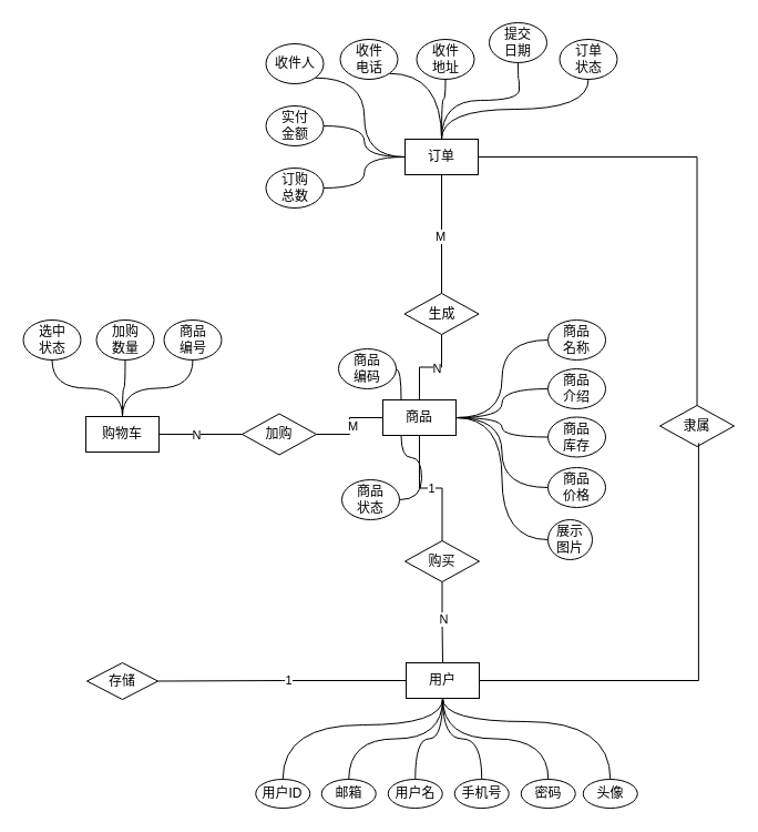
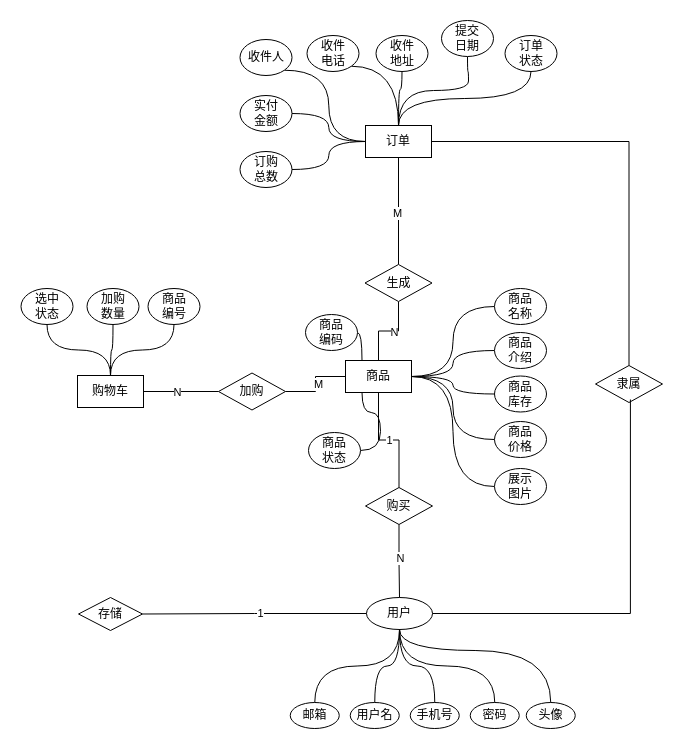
  <mxCell id="0" />
  <mxCell id="1" parent="0" />
- <mxCell id="2" value="用户" style="whiteSpace=wrap;html=1;align=center;" vertex="1" parent="1"><mxGeometry x="366" y="597" width="66" height="32" as="geometry" /></mxCell>
+ <mxCell id="2" value="用户" style="ellipse;whiteSpace=wrap;html=1;align=center;" vertex="1" parent="1"><mxGeometry x="366" y="597" width="66" height="32" as="geometry" /></mxCell>
  <mxCell id="3" style="edgeStyle=orthogonalEdgeStyle;rounded=0;orthogonalLoop=1;jettySize=auto;html=1;exitX=0.5;exitY=0;exitDx=0;exitDy=0;entryX=0.5;entryY=1;entryDx=0;entryDy=0;endArrow=none;endFill=0;" edge="1" parent="1" source="6" target="19"><mxGeometry relative="1" as="geometry" /></mxCell>
  <mxCell id="4" value="N" style="edgeLabel;html=1;align=center;verticalAlign=middle;resizable=0;points=[];" vertex="1" connectable="0" parent="3"><mxGeometry x="0.144" y="-1" relative="1" as="geometry"><mxPoint as="offset" /></mxGeometry></mxCell>
  <mxCell id="5" style="edgeStyle=orthogonalEdgeStyle;curved=1;rounded=0;orthogonalLoop=1;jettySize=auto;html=1;exitX=1;exitY=0.5;exitDx=0;exitDy=0;entryX=0;entryY=0.5;entryDx=0;entryDy=0;strokeColor=default;align=center;verticalAlign=middle;fontFamily=Helvetica;fontSize=11;fontColor=default;labelBackgroundColor=default;endArrow=none;endFill=0;" edge="1" parent="1" source="6" target="60"><mxGeometry relative="1" as="geometry" /></mxCell>
  <mxCell id="6" value="商品" style="whiteSpace=wrap;html=1;align=center;" vertex="1" parent="1"><mxGeometry x="345" y="360" width="66" height="32" as="geometry" /></mxCell>
  <mxCell id="7" style="edgeStyle=orthogonalEdgeStyle;rounded=0;orthogonalLoop=1;jettySize=auto;html=1;exitX=1;exitY=0.5;exitDx=0;exitDy=0;endArrow=none;endFill=0;" edge="1" parent="1" source="9" target="22"><mxGeometry relative="1" as="geometry" /></mxCell>
  <mxCell id="8" value="N" style="edgeLabel;html=1;align=center;verticalAlign=middle;resizable=0;points=[];" vertex="1" connectable="0" parent="7"><mxGeometry x="-0.303" relative="1" as="geometry"><mxPoint x="7" as="offset" /></mxGeometry></mxCell>
  <mxCell id="9" value="购物车" style="whiteSpace=wrap;html=1;align=center;" vertex="1" parent="1"><mxGeometry x="77" y="375" width="66" height="32" as="geometry" /></mxCell>
  <mxCell id="10" value="订单" style="whiteSpace=wrap;html=1;align=center;" vertex="1" parent="1"><mxGeometry x="365" y="125" width="66" height="32" as="geometry" /></mxCell>
  <mxCell id="11" style="edgeStyle=orthogonalEdgeStyle;rounded=0;orthogonalLoop=1;jettySize=auto;html=1;exitX=0.5;exitY=0;exitDx=0;exitDy=0;endArrow=none;endFill=0;" edge="1" parent="1" source="15" target="6"><mxGeometry relative="1" as="geometry" /></mxCell>
  <mxCell id="12" value="1" style="edgeLabel;html=1;align=center;verticalAlign=middle;resizable=0;points=[];" vertex="1" connectable="0" parent="11"><mxGeometry x="0.008" relative="1" as="geometry"><mxPoint as="offset" /></mxGeometry></mxCell>
  <mxCell id="13" style="edgeStyle=orthogonalEdgeStyle;rounded=0;orthogonalLoop=1;jettySize=auto;html=1;exitX=0.5;exitY=1;exitDx=0;exitDy=0;entryX=0.5;entryY=0;entryDx=0;entryDy=0;endArrow=none;endFill=0;" edge="1" parent="1" source="15" target="2"><mxGeometry relative="1" as="geometry" /></mxCell>
  <mxCell id="14" value="N" style="edgeLabel;html=1;align=center;verticalAlign=middle;resizable=0;points=[];" vertex="1" connectable="0" parent="13"><mxGeometry x="-0.106" y="1" relative="1" as="geometry"><mxPoint as="offset" /></mxGeometry></mxCell>
  <mxCell id="15" value="购买" style="shape=rhombus;perimeter=rhombusPerimeter;whiteSpace=wrap;html=1;align=center;" vertex="1" parent="1"><mxGeometry x="365" y="487" width="67" height="37" as="geometry" /></mxCell>
  <mxCell id="16" value="存储" style="shape=rhombus;perimeter=rhombusPerimeter;whiteSpace=wrap;html=1;align=center;" vertex="1" parent="1"><mxGeometry x="78" y="597" width="64" height="33" as="geometry" /></mxCell>
  <mxCell id="17" style="edgeStyle=orthogonalEdgeStyle;rounded=0;orthogonalLoop=1;jettySize=auto;html=1;exitX=0.5;exitY=0;exitDx=0;exitDy=0;endArrow=none;endFill=0;" edge="1" parent="1" source="19" target="10"><mxGeometry relative="1" as="geometry" /></mxCell>
  <mxCell id="18" value="M" style="edgeLabel;html=1;align=center;verticalAlign=middle;resizable=0;points=[];" vertex="1" connectable="0" parent="17"><mxGeometry x="-0.023" y="2" relative="1" as="geometry"><mxPoint as="offset" /></mxGeometry></mxCell>
  <mxCell id="19" value="生成" style="shape=rhombus;perimeter=rhombusPerimeter;whiteSpace=wrap;html=1;align=center;" vertex="1" parent="1"><mxGeometry x="364.5" y="264" width="67" height="37" as="geometry" /></mxCell>
  <mxCell id="20" style="edgeStyle=orthogonalEdgeStyle;rounded=0;orthogonalLoop=1;jettySize=auto;html=1;exitX=1;exitY=0.5;exitDx=0;exitDy=0;endArrow=none;endFill=0;" edge="1" parent="1" source="22" target="6"><mxGeometry relative="1" as="geometry" /></mxCell>
  <mxCell id="21" value="M" style="edgeLabel;html=1;align=center;verticalAlign=middle;resizable=0;points=[];" vertex="1" connectable="0" parent="20"><mxGeometry x="0.015" y="-2" relative="1" as="geometry"><mxPoint as="offset" /></mxGeometry></mxCell>
  <mxCell id="22" value="加购" style="shape=rhombus;perimeter=rhombusPerimeter;whiteSpace=wrap;html=1;align=center;" vertex="1" parent="1"><mxGeometry x="218" y="372.5" width="67" height="37" as="geometry" /></mxCell>
  <mxCell id="23" style="edgeStyle=orthogonalEdgeStyle;rounded=0;orthogonalLoop=1;jettySize=auto;html=1;exitX=0.5;exitY=0;exitDx=0;exitDy=0;entryX=1;entryY=0.5;entryDx=0;entryDy=0;endArrow=none;endFill=0;" edge="1" parent="1" source="24" target="10"><mxGeometry relative="1" as="geometry" /></mxCell>
  <mxCell id="24" value="隶属" style="shape=rhombus;perimeter=rhombusPerimeter;whiteSpace=wrap;html=1;align=center;" vertex="1" parent="1"><mxGeometry x="595" y="365" width="67" height="37" as="geometry" /></mxCell>
  <mxCell id="25" style="edgeStyle=orthogonalEdgeStyle;rounded=0;orthogonalLoop=1;jettySize=auto;html=1;exitX=1;exitY=0.5;exitDx=0;exitDy=0;entryX=0.521;entryY=0.919;entryDx=0;entryDy=0;entryPerimeter=0;endArrow=none;endFill=0;" edge="1" parent="1" source="2" target="24"><mxGeometry relative="1" as="geometry" /></mxCell>
  <mxCell id="26" style="edgeStyle=orthogonalEdgeStyle;rounded=0;orthogonalLoop=1;jettySize=auto;html=1;exitX=0;exitY=0.5;exitDx=0;exitDy=0;entryX=1;entryY=0.5;entryDx=0;entryDy=0;endArrow=none;endFill=0;" edge="1" parent="1" source="2" target="16"><mxGeometry relative="1" as="geometry" /></mxCell>
  <mxCell id="27" value="1" style="edgeLabel;html=1;align=center;verticalAlign=middle;resizable=0;points=[];" vertex="1" connectable="0" parent="26"><mxGeometry x="-0.048" y="-1" relative="1" as="geometry"><mxPoint as="offset" /></mxGeometry></mxCell>
  <mxCell id="28" style="edgeStyle=orthogonalEdgeStyle;rounded=0;orthogonalLoop=1;jettySize=auto;html=1;exitX=0.5;exitY=0;exitDx=0;exitDy=0;curved=1;strokeColor=default;endArrow=none;endFill=0;" edge="1" parent="1" source="29" target="2"><mxGeometry relative="1" as="geometry" /></mxCell>
  <mxCell id="29" value="用户名" style="ellipse;whiteSpace=wrap;html=1;align=center;" vertex="1" parent="1"><mxGeometry x="349.75" y="702" width="49" height="26" as="geometry" /></mxCell>
  <mxCell id="30" style="edgeStyle=orthogonalEdgeStyle;rounded=0;orthogonalLoop=1;jettySize=auto;html=1;exitX=0.5;exitY=0;exitDx=0;exitDy=0;curved=1;endArrow=none;endFill=0;" edge="1" parent="1" source="31" target="2"><mxGeometry relative="1" as="geometry" /></mxCell>
  <mxCell id="31" value="手机号" style="ellipse;whiteSpace=wrap;html=1;align=center;" vertex="1" parent="1"><mxGeometry x="409.75" y="702" width="49" height="26" as="geometry" /></mxCell>
  <mxCell id="32" style="edgeStyle=orthogonalEdgeStyle;curved=1;rounded=0;orthogonalLoop=1;jettySize=auto;html=1;exitX=0.5;exitY=0;exitDx=0;exitDy=0;strokeColor=default;align=center;verticalAlign=middle;fontFamily=Helvetica;fontSize=11;fontColor=default;labelBackgroundColor=default;endArrow=none;endFill=0;" edge="1" parent="1" source="33" target="2"><mxGeometry relative="1" as="geometry" /></mxCell>
  <mxCell id="33" value="密码" style="ellipse;whiteSpace=wrap;html=1;align=center;" vertex="1" parent="1"><mxGeometry x="469.75" y="702" width="49" height="26" as="geometry" /></mxCell>
  <mxCell id="34" style="edgeStyle=orthogonalEdgeStyle;curved=1;rounded=0;orthogonalLoop=1;jettySize=auto;html=1;exitX=0.5;exitY=0;exitDx=0;exitDy=0;strokeColor=default;align=center;verticalAlign=middle;fontFamily=Helvetica;fontSize=11;fontColor=default;labelBackgroundColor=default;endArrow=none;endFill=0;" edge="1" parent="1" source="35" target="2"><mxGeometry relative="1" as="geometry"><Array as="points"><mxPoint x="550" y="650" /><mxPoint x="399" y="650" /></Array></mxGeometry></mxCell>
  <mxCell id="35" value="头像" style="ellipse;whiteSpace=wrap;html=1;align=center;" vertex="1" parent="1"><mxGeometry x="525.75" y="702" width="49" height="26" as="geometry" /></mxCell>
  <mxCell id="36" style="edgeStyle=orthogonalEdgeStyle;rounded=0;orthogonalLoop=1;jettySize=auto;html=1;exitX=0.5;exitY=0;exitDx=0;exitDy=0;curved=1;endArrow=none;endFill=0;" edge="1" parent="1" source="37" target="2"><mxGeometry relative="1" as="geometry" /></mxCell>
  <mxCell id="37" value="邮箱" style="ellipse;whiteSpace=wrap;html=1;align=center;" vertex="1" parent="1"><mxGeometry x="289.75" y="702" width="49" height="26" as="geometry" /></mxCell>
  <mxCell id="38" style="edgeStyle=orthogonalEdgeStyle;curved=1;rounded=0;orthogonalLoop=1;jettySize=auto;html=1;exitX=0.5;exitY=1;exitDx=0;exitDy=0;strokeColor=default;align=center;verticalAlign=middle;fontFamily=Helvetica;fontSize=11;fontColor=default;labelBackgroundColor=default;endArrow=none;endFill=0;" edge="1" parent="1" source="39" target="9"><mxGeometry relative="1" as="geometry" /></mxCell>
  <mxCell id="39" value="加购&lt;div&gt;数量&lt;/div&gt;" style="ellipse;whiteSpace=wrap;html=1;align=center;" vertex="1" parent="1"><mxGeometry x="86.5" y="288" width="52" height="36" as="geometry" /></mxCell>
  <mxCell id="40" style="edgeStyle=orthogonalEdgeStyle;curved=1;rounded=0;orthogonalLoop=1;jettySize=auto;html=1;exitX=0.5;exitY=1;exitDx=0;exitDy=0;strokeColor=default;align=center;verticalAlign=middle;fontFamily=Helvetica;fontSize=11;fontColor=default;labelBackgroundColor=default;endArrow=none;endFill=0;" edge="1" parent="1" source="41" target="9"><mxGeometry relative="1" as="geometry" /></mxCell>
  <mxCell id="41" value="商品&lt;div&gt;编号&lt;/div&gt;" style="ellipse;whiteSpace=wrap;html=1;align=center;" vertex="1" parent="1"><mxGeometry x="147.5" y="288" width="52" height="36" as="geometry" /></mxCell>
  <mxCell id="42" style="edgeStyle=orthogonalEdgeStyle;curved=1;rounded=0;orthogonalLoop=1;jettySize=auto;html=1;exitX=1;exitY=1;exitDx=0;exitDy=0;entryX=0;entryY=0.5;entryDx=0;entryDy=0;strokeColor=default;align=center;verticalAlign=middle;fontFamily=Helvetica;fontSize=11;fontColor=default;labelBackgroundColor=default;endArrow=none;endFill=0;" edge="1" parent="1" source="43" target="10"><mxGeometry relative="1" as="geometry" /></mxCell>
  <mxCell id="43" value="收件人" style="ellipse;whiteSpace=wrap;html=1;align=center;" vertex="1" parent="1"><mxGeometry x="239.5" y="39" width="52" height="36" as="geometry" /></mxCell>
  <mxCell id="44" style="edgeStyle=orthogonalEdgeStyle;curved=1;rounded=0;orthogonalLoop=1;jettySize=auto;html=1;exitX=1;exitY=1;exitDx=0;exitDy=0;entryX=0.5;entryY=0;entryDx=0;entryDy=0;strokeColor=default;align=center;verticalAlign=middle;fontFamily=Helvetica;fontSize=11;fontColor=default;labelBackgroundColor=default;endArrow=none;endFill=0;" edge="1" parent="1" source="45" target="10"><mxGeometry relative="1" as="geometry" /></mxCell>
  <mxCell id="45" value="收件&lt;div&gt;电话&lt;/div&gt;" style="ellipse;whiteSpace=wrap;html=1;align=center;" vertex="1" parent="1"><mxGeometry x="306.5" y="35" width="52" height="36" as="geometry" /></mxCell>
  <mxCell id="46" style="edgeStyle=orthogonalEdgeStyle;curved=1;rounded=0;orthogonalLoop=1;jettySize=auto;html=1;exitX=0.5;exitY=1;exitDx=0;exitDy=0;entryX=0.5;entryY=0;entryDx=0;entryDy=0;strokeColor=default;align=center;verticalAlign=middle;fontFamily=Helvetica;fontSize=11;fontColor=default;labelBackgroundColor=default;endArrow=none;endFill=0;" edge="1" parent="1" source="47" target="10"><mxGeometry relative="1" as="geometry"><Array as="points"><mxPoint x="402" y="89" /><mxPoint x="398" y="89" /></Array></mxGeometry></mxCell>
  <mxCell id="47" value="收件&lt;div&gt;地址&lt;/div&gt;" style="ellipse;whiteSpace=wrap;html=1;align=center;" vertex="1" parent="1"><mxGeometry x="375.5" y="35" width="52" height="36" as="geometry" /></mxCell>
  <mxCell id="48" style="edgeStyle=orthogonalEdgeStyle;curved=1;rounded=0;orthogonalLoop=1;jettySize=auto;html=1;exitX=0.5;exitY=1;exitDx=0;exitDy=0;entryX=0.5;entryY=0;entryDx=0;entryDy=0;strokeColor=default;align=center;verticalAlign=middle;fontFamily=Helvetica;fontSize=11;fontColor=default;labelBackgroundColor=default;endArrow=none;endFill=0;" edge="1" parent="1" source="49" target="10"><mxGeometry relative="1" as="geometry"><Array as="points"><mxPoint x="468" y="71" /><mxPoint x="468" y="90" /><mxPoint x="398" y="90" /></Array></mxGeometry></mxCell>
  <mxCell id="49" value="提交&lt;div&gt;日期&lt;/div&gt;" style="ellipse;whiteSpace=wrap;html=1;align=center;" vertex="1" parent="1"><mxGeometry x="441" y="20" width="52" height="36" as="geometry" /></mxCell>
  <mxCell id="50" style="edgeStyle=orthogonalEdgeStyle;curved=1;rounded=0;orthogonalLoop=1;jettySize=auto;html=1;exitX=0.5;exitY=1;exitDx=0;exitDy=0;strokeColor=default;align=center;verticalAlign=middle;fontFamily=Helvetica;fontSize=11;fontColor=default;labelBackgroundColor=default;endArrow=none;endFill=0;" edge="1" parent="1" source="51" target="9"><mxGeometry relative="1" as="geometry" /></mxCell>
  <mxCell id="51" value="选中&lt;div&gt;状态&lt;/div&gt;" style="ellipse;whiteSpace=wrap;html=1;align=center;" vertex="1" parent="1"><mxGeometry x="20.5" y="288" width="52" height="36" as="geometry" /></mxCell>
  <mxCell id="52" style="edgeStyle=orthogonalEdgeStyle;curved=1;rounded=0;orthogonalLoop=1;jettySize=auto;html=1;exitX=0.5;exitY=1;exitDx=0;exitDy=0;strokeColor=default;align=center;verticalAlign=middle;fontFamily=Helvetica;fontSize=11;fontColor=default;labelBackgroundColor=default;endArrow=none;endFill=0;" edge="1" parent="1" source="53" target="10"><mxGeometry relative="1" as="geometry" /></mxCell>
  <mxCell id="53" value="订单&lt;div&gt;状态&lt;/div&gt;" style="ellipse;whiteSpace=wrap;html=1;align=center;" vertex="1" parent="1"><mxGeometry x="504.5" y="35" width="52" height="36" as="geometry" /></mxCell>
  <mxCell id="54" style="edgeStyle=orthogonalEdgeStyle;curved=1;rounded=0;orthogonalLoop=1;jettySize=auto;html=1;exitX=1;exitY=0.5;exitDx=0;exitDy=0;strokeColor=default;align=center;verticalAlign=middle;fontFamily=Helvetica;fontSize=11;fontColor=default;labelBackgroundColor=default;endArrow=none;endFill=0;" edge="1" parent="1" source="55" target="10"><mxGeometry relative="1" as="geometry" /></mxCell>
  <mxCell id="55" value="实付&lt;div&gt;金额&lt;/div&gt;" style="ellipse;whiteSpace=wrap;html=1;align=center;" vertex="1" parent="1"><mxGeometry x="239.5" y="95" width="52" height="36" as="geometry" /></mxCell>
  <mxCell id="56" style="edgeStyle=orthogonalEdgeStyle;curved=1;rounded=0;orthogonalLoop=1;jettySize=auto;html=1;exitX=1;exitY=0.5;exitDx=0;exitDy=0;entryX=0;entryY=0.5;entryDx=0;entryDy=0;strokeColor=default;align=center;verticalAlign=middle;fontFamily=Helvetica;fontSize=11;fontColor=default;labelBackgroundColor=default;endArrow=none;endFill=0;" edge="1" parent="1" source="57" target="10"><mxGeometry relative="1" as="geometry" /></mxCell>
  <mxCell id="57" value="订购&lt;div&gt;总数&lt;/div&gt;" style="ellipse;whiteSpace=wrap;html=1;align=center;" vertex="1" parent="1"><mxGeometry x="239.5" y="151" width="52" height="36" as="geometry" /></mxCell>
  <mxCell id="58" style="edgeStyle=orthogonalEdgeStyle;curved=1;rounded=0;orthogonalLoop=1;jettySize=auto;html=1;exitX=0;exitY=0.5;exitDx=0;exitDy=0;entryX=1;entryY=0.5;entryDx=0;entryDy=0;strokeColor=default;align=center;verticalAlign=middle;fontFamily=Helvetica;fontSize=11;fontColor=default;labelBackgroundColor=default;endArrow=none;endFill=0;" edge="1" parent="1" source="59" target="6"><mxGeometry relative="1" as="geometry" /></mxCell>
  <mxCell id="59" value="商品&lt;div&gt;名称&lt;/div&gt;" style="ellipse;whiteSpace=wrap;html=1;align=center;" vertex="1" parent="1"><mxGeometry x="494" y="288" width="52" height="36" as="geometry" /></mxCell>
  <mxCell id="60" value="商品&lt;div&gt;介绍&lt;/div&gt;" style="ellipse;whiteSpace=wrap;html=1;align=center;" vertex="1" parent="1"><mxGeometry x="494" y="332" width="52" height="36" as="geometry" /></mxCell>
  <mxCell id="61" style="edgeStyle=orthogonalEdgeStyle;curved=1;rounded=0;orthogonalLoop=1;jettySize=auto;html=1;exitX=0;exitY=0.5;exitDx=0;exitDy=0;strokeColor=default;align=center;verticalAlign=middle;fontFamily=Helvetica;fontSize=11;fontColor=default;labelBackgroundColor=default;endArrow=none;endFill=0;" edge="1" parent="1" source="62" target="6"><mxGeometry relative="1" as="geometry" /></mxCell>
  <mxCell id="62" value="商品&lt;div&gt;库存&lt;/div&gt;" style="ellipse;whiteSpace=wrap;html=1;align=center;" vertex="1" parent="1"><mxGeometry x="494" y="375.5" width="52" height="36" as="geometry" /></mxCell>
  <mxCell id="63" style="edgeStyle=orthogonalEdgeStyle;curved=1;rounded=0;orthogonalLoop=1;jettySize=auto;html=1;exitX=0;exitY=0.5;exitDx=0;exitDy=0;entryX=1;entryY=0.5;entryDx=0;entryDy=0;strokeColor=default;align=center;verticalAlign=middle;fontFamily=Helvetica;fontSize=11;fontColor=default;labelBackgroundColor=default;endArrow=none;endFill=0;" edge="1" parent="1" source="64" target="6"><mxGeometry relative="1" as="geometry" /></mxCell>
  <mxCell id="64" value="商品&lt;div&gt;价格&lt;/div&gt;" style="ellipse;whiteSpace=wrap;html=1;align=center;" vertex="1" parent="1"><mxGeometry x="494" y="421" width="52" height="36" as="geometry" /></mxCell>
  <mxCell id="65" style="edgeStyle=orthogonalEdgeStyle;curved=1;rounded=0;orthogonalLoop=1;jettySize=auto;html=1;exitX=0;exitY=0.5;exitDx=0;exitDy=0;entryX=1;entryY=0.5;entryDx=0;entryDy=0;strokeColor=default;align=center;verticalAlign=middle;fontFamily=Helvetica;fontSize=11;fontColor=default;labelBackgroundColor=default;endArrow=none;endFill=0;" edge="1" parent="1" source="66" target="6"><mxGeometry relative="1" as="geometry" /></mxCell>
- <mxCell id="66" value="&lt;div&gt;展示&lt;/div&gt;图片" style="ellipse;whiteSpace=wrap;html=1;align=center;" vertex="1" parent="1"><mxGeometry x="494" y="468" width="40" height="36" as="geometry" /></mxCell>
+ <mxCell id="66" value="&lt;div&gt;展示&lt;/div&gt;图片" style="ellipse;whiteSpace=wrap;html=1;align=center;" vertex="1" parent="1"><mxGeometry x="494" y="468" width="52" height="36" as="geometry" /></mxCell>
  <mxCell id="67" style="edgeStyle=orthogonalEdgeStyle;curved=1;rounded=0;orthogonalLoop=1;jettySize=auto;html=1;exitX=1;exitY=0.5;exitDx=0;exitDy=0;entryX=0.25;entryY=1;entryDx=0;entryDy=0;strokeColor=default;align=center;verticalAlign=middle;fontFamily=Helvetica;fontSize=11;fontColor=default;labelBackgroundColor=default;endArrow=none;endFill=0;" edge="1" parent="1" source="68" target="6"><mxGeometry relative="1" as="geometry" /></mxCell>
  <mxCell id="68" value="商品&lt;div&gt;状态&lt;div&gt;&lt;/div&gt;&lt;/div&gt;" style="ellipse;whiteSpace=wrap;html=1;align=center;" vertex="1" parent="1"><mxGeometry x="308" y="432" width="52" height="36" as="geometry" /></mxCell>
  <mxCell id="69" style="edgeStyle=orthogonalEdgeStyle;curved=1;rounded=0;orthogonalLoop=1;jettySize=auto;html=1;exitX=1;exitY=0.5;exitDx=0;exitDy=0;entryX=0.25;entryY=0;entryDx=0;entryDy=0;strokeColor=default;align=center;verticalAlign=middle;fontFamily=Helvetica;fontSize=11;fontColor=default;labelBackgroundColor=default;endArrow=none;endFill=0;" edge="1" parent="1" source="70" target="6"><mxGeometry relative="1" as="geometry" /></mxCell>
  <mxCell id="70" value="商品&lt;div&gt;编码&lt;div&gt;&lt;/div&gt;&lt;/div&gt;" style="ellipse;whiteSpace=wrap;html=1;align=center;" vertex="1" parent="1"><mxGeometry x="305" y="314" width="52" height="36" as="geometry" /></mxCell>
- <mxCell id="71" style="rounded=0;orthogonalLoop=1;jettySize=auto;html=1;exitX=0.5;exitY=0;exitDx=0;exitDy=0;edgeStyle=orthogonalEdgeStyle;curved=1;endArrow=none;endFill=0;" edge="1" parent="1" source="72" target="2"><mxGeometry relative="1" as="geometry"><Array as="points"><mxPoint x="255" y="653" /><mxPoint x="399" y="653" /></Array></mxGeometry></mxCell>
- <mxCell id="72" value="用户ID" style="ellipse;whiteSpace=wrap;html=1;align=center;" vertex="1" parent="1"><mxGeometry x="230.25" y="702" width="49" height="26" as="geometry" /></mxCell>
